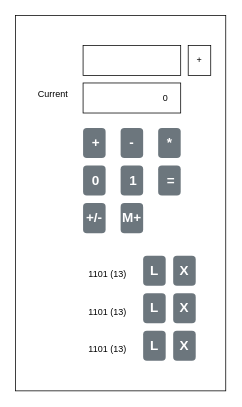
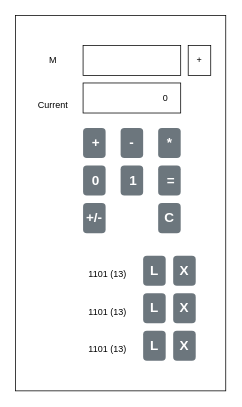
  <mxCell id="0" />
  <mxCell id="1" parent="0" />
  <mxCell id="2" value="" style="rounded=0;whiteSpace=wrap;html=1;" vertex="1" parent="1"><mxGeometry x="20" y="20" width="280" height="500" as="geometry" /></mxCell>
  <mxCell id="3" value="0" style="html=1;shadow=0;dashed=0;shape=mxgraph.bootstrap.rrect;rSize=5;strokeColor=none;strokeWidth=1;fillColor=#6C767D;fontColor=#FFFFFF;whiteSpace=wrap;align=left;verticalAlign=middle;spacingLeft=10;fontStyle=1;fontSize=18;" vertex="1" parent="1"><mxGeometry x="110" y="220" width="30" height="40" as="geometry" /></mxCell>
  <mxCell id="4" value="1" style="html=1;shadow=0;dashed=0;shape=mxgraph.bootstrap.rrect;rSize=5;strokeColor=none;strokeWidth=1;fillColor=#6C767D;fontColor=#FFFFFF;whiteSpace=wrap;align=left;verticalAlign=middle;spacingLeft=10;fontStyle=1;fontSize=18;" vertex="1" parent="1"><mxGeometry x="160" y="220" width="30" height="40" as="geometry" /></mxCell>
  <mxCell id="5" value="+" style="html=1;shadow=0;dashed=0;shape=mxgraph.bootstrap.rrect;rSize=5;strokeColor=none;strokeWidth=1;fillColor=#6C767D;fontColor=#FFFFFF;whiteSpace=wrap;align=left;verticalAlign=middle;spacingLeft=10;fontStyle=1;fontSize=18;" vertex="1" parent="1"><mxGeometry x="110" y="170" width="30" height="40" as="geometry" /></mxCell>
  <mxCell id="6" value="-" style="html=1;shadow=0;dashed=0;shape=mxgraph.bootstrap.rrect;rSize=5;strokeColor=none;strokeWidth=1;fillColor=#6C767D;fontColor=#FFFFFF;whiteSpace=wrap;align=left;verticalAlign=middle;spacingLeft=10;fontStyle=1;fontSize=18;" vertex="1" parent="1"><mxGeometry x="160" y="170" width="30" height="40" as="geometry" /></mxCell>
  <mxCell id="7" value="*" style="html=1;shadow=0;dashed=0;shape=mxgraph.bootstrap.rrect;rSize=5;strokeColor=none;strokeWidth=1;fillColor=#6C767D;fontColor=#FFFFFF;whiteSpace=wrap;align=left;verticalAlign=middle;spacingLeft=10;fontStyle=1;fontSize=18;" vertex="1" parent="1"><mxGeometry x="210" y="170" width="30" height="40" as="geometry" /></mxCell>
  <mxCell id="8" value="=" style="html=1;shadow=0;dashed=0;shape=mxgraph.bootstrap.rrect;rSize=5;strokeColor=none;strokeWidth=1;fillColor=#6C767D;fontColor=#FFFFFF;whiteSpace=wrap;align=left;verticalAlign=middle;spacingLeft=10;fontStyle=1;fontSize=18;" vertex="1" parent="1"><mxGeometry x="210" y="220" width="30" height="40" as="geometry" /></mxCell>
  <mxCell id="9" value="" style="rounded=0;whiteSpace=wrap;html=1;" vertex="1" parent="1"><mxGeometry x="110" y="110" width="130" height="40" as="geometry" /></mxCell>
  <mxCell id="10" value="0" style="text;html=1;strokeColor=none;fillColor=none;align=center;verticalAlign=middle;whiteSpace=wrap;rounded=0;" vertex="1" parent="1"><mxGeometry x="190" y="115" width="60" height="30" as="geometry" /></mxCell>
  <mxCell id="11" value="" style="rounded=0;whiteSpace=wrap;html=1;" vertex="1" parent="1"><mxGeometry x="110" y="60" width="130" height="40" as="geometry" /></mxCell>
- <mxCell id="13" value="Current" style="text;html=1;strokeColor=none;fillColor=none;align=center;verticalAlign=middle;whiteSpace=wrap;rounded=0;" vertex="1" parent="1"><mxGeometry x="40" y="110" width="60" height="30" as="geometry" /></mxCell>
+ <mxCell id="12" value="M" style="text;html=1;strokeColor=none;fillColor=none;align=center;verticalAlign=middle;whiteSpace=wrap;rounded=0;" vertex="1" parent="1"><mxGeometry x="40" y="65" width="60" height="30" as="geometry" /></mxCell>
+ <mxCell id="13" value="Current" style="text;html=1;strokeColor=none;fillColor=none;align=center;verticalAlign=middle;whiteSpace=wrap;rounded=0;" vertex="1" parent="1"><mxGeometry x="40" y="125" width="60" height="30" as="geometry" /></mxCell>
  <mxCell id="14" value="+/-" style="html=1;shadow=0;dashed=0;shape=mxgraph.bootstrap.rrect;rSize=5;strokeColor=none;strokeWidth=1;fillColor=#6C767D;fontColor=#FFFFFF;whiteSpace=wrap;align=center;verticalAlign=middle;spacingLeft=0;fontStyle=1;fontSize=18;" vertex="1" parent="1"><mxGeometry x="110" y="270" width="30" height="40" as="geometry" /></mxCell>
- <mxCell id="15" value="M+" style="html=1;shadow=0;dashed=0;shape=mxgraph.bootstrap.rrect;rSize=5;strokeColor=none;strokeWidth=1;fillColor=#6C767D;fontColor=#FFFFFF;whiteSpace=wrap;align=center;verticalAlign=middle;spacingLeft=0;fontStyle=1;fontSize=18;" vertex="1" parent="1"><mxGeometry x="160" y="270" width="30" height="40" as="geometry" /></mxCell>
+ <mxCell id="16" value="C" style="html=1;shadow=0;dashed=0;shape=mxgraph.bootstrap.rrect;rSize=5;strokeColor=none;strokeWidth=1;fillColor=#6C767D;fontColor=#FFFFFF;whiteSpace=wrap;align=center;verticalAlign=middle;spacingLeft=0;fontStyle=1;fontSize=18;" vertex="1" parent="1"><mxGeometry x="210" y="270" width="30" height="40" as="geometry" /></mxCell>
  <mxCell id="17" value="1101 (13)" style="text;html=1;strokeColor=none;fillColor=none;align=right;verticalAlign=middle;whiteSpace=wrap;rounded=0;" vertex="1" parent="1"><mxGeometry x="60" y="350" width="110" height="30" as="geometry" /></mxCell>
  <mxCell id="18" value="L" style="html=1;shadow=0;dashed=0;shape=mxgraph.bootstrap.rrect;rSize=5;strokeColor=none;strokeWidth=1;fillColor=#6C767D;fontColor=#FFFFFF;whiteSpace=wrap;align=center;verticalAlign=middle;spacingLeft=0;fontStyle=1;fontSize=18;" vertex="1" parent="1"><mxGeometry x="190" y="340" width="30" height="40" as="geometry" /></mxCell>
  <mxCell id="19" value="X" style="html=1;shadow=0;dashed=0;shape=mxgraph.bootstrap.rrect;rSize=5;strokeColor=none;strokeWidth=1;fillColor=#6C767D;fontColor=#FFFFFF;whiteSpace=wrap;align=center;verticalAlign=middle;spacingLeft=0;fontStyle=1;fontSize=18;" vertex="1" parent="1"><mxGeometry x="230" y="340" width="30" height="40" as="geometry" /></mxCell>
  <mxCell id="20" value="1101 (13)" style="text;html=1;strokeColor=none;fillColor=none;align=right;verticalAlign=middle;whiteSpace=wrap;rounded=0;" vertex="1" parent="1"><mxGeometry x="60" y="400" width="110" height="30" as="geometry" /></mxCell>
  <mxCell id="21" value="L" style="html=1;shadow=0;dashed=0;shape=mxgraph.bootstrap.rrect;rSize=5;strokeColor=none;strokeWidth=1;fillColor=#6C767D;fontColor=#FFFFFF;whiteSpace=wrap;align=center;verticalAlign=middle;spacingLeft=0;fontStyle=1;fontSize=18;" vertex="1" parent="1"><mxGeometry x="190" y="390" width="30" height="40" as="geometry" /></mxCell>
  <mxCell id="22" value="X" style="html=1;shadow=0;dashed=0;shape=mxgraph.bootstrap.rrect;rSize=5;strokeColor=none;strokeWidth=1;fillColor=#6C767D;fontColor=#FFFFFF;whiteSpace=wrap;align=center;verticalAlign=middle;spacingLeft=0;fontStyle=1;fontSize=18;" vertex="1" parent="1"><mxGeometry x="230" y="390" width="30" height="40" as="geometry" /></mxCell>
  <mxCell id="23" value="1101 (13)" style="text;html=1;strokeColor=none;fillColor=none;align=right;verticalAlign=middle;whiteSpace=wrap;rounded=0;" vertex="1" parent="1"><mxGeometry x="60" y="450" width="110" height="30" as="geometry" /></mxCell>
  <mxCell id="24" value="L" style="html=1;shadow=0;dashed=0;shape=mxgraph.bootstrap.rrect;rSize=5;strokeColor=none;strokeWidth=1;fillColor=#6C767D;fontColor=#FFFFFF;whiteSpace=wrap;align=center;verticalAlign=middle;spacingLeft=0;fontStyle=1;fontSize=18;" vertex="1" parent="1"><mxGeometry x="190" y="440" width="30" height="40" as="geometry" /></mxCell>
  <mxCell id="25" value="X" style="html=1;shadow=0;dashed=0;shape=mxgraph.bootstrap.rrect;rSize=5;strokeColor=none;strokeWidth=1;fillColor=#6C767D;fontColor=#FFFFFF;whiteSpace=wrap;align=center;verticalAlign=middle;spacingLeft=0;fontStyle=1;fontSize=18;" vertex="1" parent="1"><mxGeometry x="230" y="440" width="30" height="40" as="geometry" /></mxCell>
  <mxCell id="26" value="+" style="rounded=0;whiteSpace=wrap;html=1;" vertex="1" parent="1"><mxGeometry x="250" y="60" width="30" height="40" as="geometry" /></mxCell>
